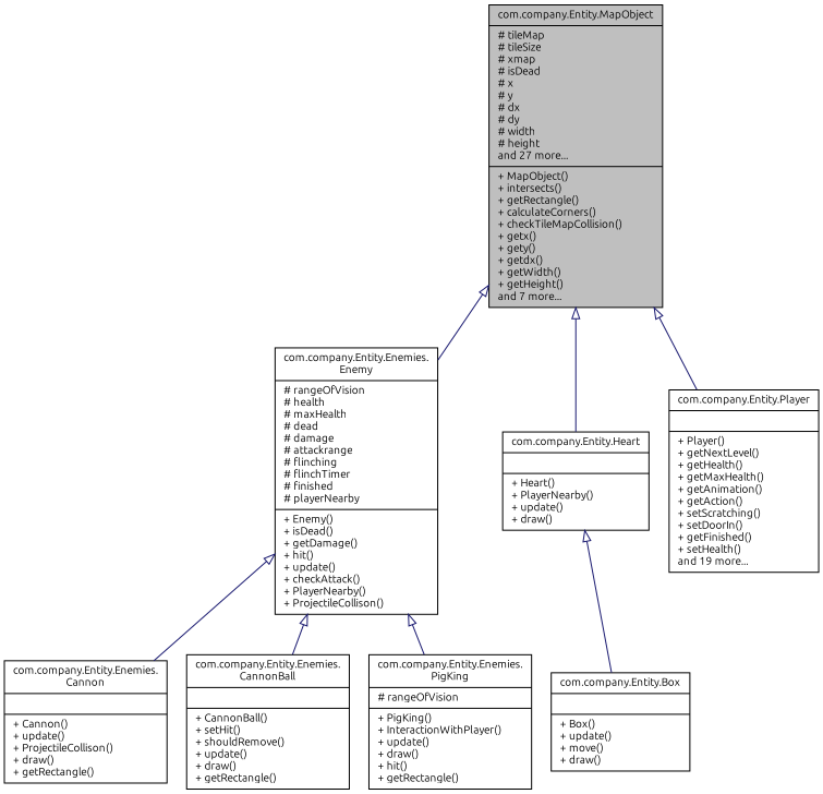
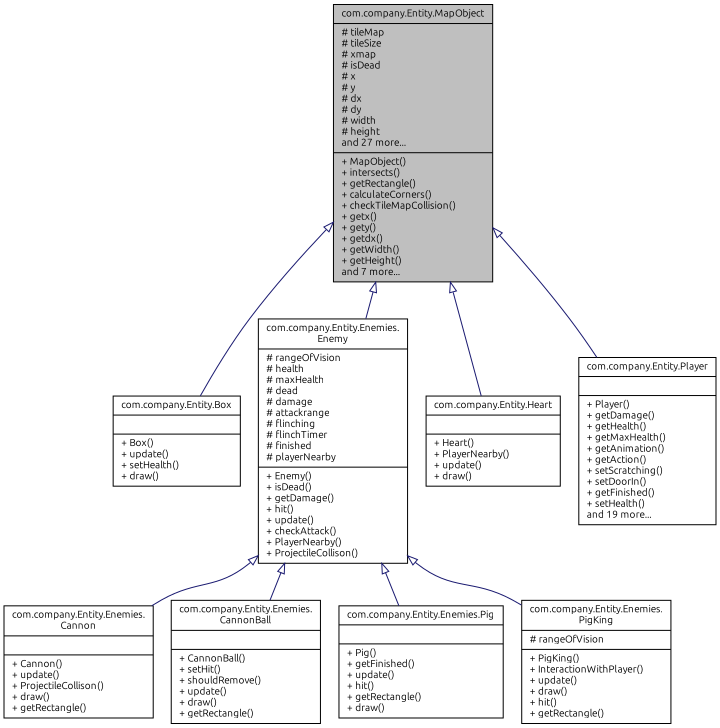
  digraph {
    fontname=Ubuntu
    node [color=black fillcolor=white fontname=Ubuntu fontsize=10 shape=record style=filled]
    edge [arrowtail=onormal color=midnightblue dir=back fontname=Ubuntu fontsize=10 labelfontname=Helvetica labelfontsize=10 style=solid]
    n1 [fillcolor=grey75 fontcolor=black height=0.2 label="{com.company.Entity.MapObject\n|# tileMap\l# tileSize\l# xmap\l# isDead\l# x\l# y\l# dx\l# dy\l# width\l# height\land 27 more...\l|+ MapObject()\l+ intersects()\l+ getRectangle()\l+ calculateCorners()\l+ checkTileMapCollision()\l+ getx()\l+ gety()\l+ getdx()\l+ getWidth()\l+ getHeight()\land 7 more...\l}" width=0.4]
-   n2 [height=0.2 label="{com.company.Entity.Box\n||+ Box()\l+ update()\l+ move()\l+ draw()\l}" width=0.4]
+   n2 [height=0.2 label="{com.company.Entity.Box\n||+ Box()\l+ update()\l+ setHealth()\l+ draw()\l}" width=0.4]
    n3 [height=0.2 label="{com.company.Entity.Enemies.\lEnemy\n|# rangeOfVision\l# health\l# maxHealth\l# dead\l# damage\l# attackrange\l# flinching\l# flinchTimer\l# finished\l# playerNearby\l|+ Enemy()\l+ isDead()\l+ getDamage()\l+ hit()\l+ update()\l+ checkAttack()\l+ PlayerNearby()\l+ ProjectileCollison()\l}" width=0.4]
    n4 [height=0.2 label="{com.company.Entity.Heart\n||+ Heart()\l+ PlayerNearby()\l+ update()\l+ draw()\l}" width=0.4]
-   n5 [height=0.2 label="{com.company.Entity.Player\n||+ Player()\l+ getNextLevel()\l+ getHealth()\l+ getMaxHealth()\l+ getAnimation()\l+ getAction()\l+ setScratching()\l+ setDoorIn()\l+ getFinished()\l+ setHealth()\land 19 more...\l}" width=0.4]
+   n5 [height=0.2 label="{com.company.Entity.Player\n||+ Player()\l+ getDamage()\l+ getHealth()\l+ getMaxHealth()\l+ getAnimation()\l+ getAction()\l+ setScratching()\l+ setDoorIn()\l+ getFinished()\l+ setHealth()\land 19 more...\l}" width=0.4]
    n6 [height=0.2 label="{com.company.Entity.Enemies.\lCannon\n||+ Cannon()\l+ update()\l+ ProjectileCollison()\l+ draw()\l+ getRectangle()\l}" width=0.4]
    n7 [height=0.2 label="{com.company.Entity.Enemies.\lCannonBall\n||+ CannonBall()\l+ setHit()\l+ shouldRemove()\l+ update()\l+ draw()\l+ getRectangle()\l}" width=0.4]
+   n8 [height=0.2 label="{com.company.Entity.Enemies.Pig\n||+ Pig()\l+ getFinished()\l+ update()\l+ hit()\l+ getRectangle()\l+ draw()\l}" width=0.4]
    n9 [height=0.2 label="{com.company.Entity.Enemies.\lPigKing\n|# rangeOfVision\l|+ PigKing()\l+ InteractionWithPlayer()\l+ update()\l+ draw()\l+ hit()\l+ getRectangle()\l}" width=0.4]
-   n4 -> n2
+   n1 -> n2
    n1 -> n3
    n1 -> n4
    n1 -> n5
    n3 -> n6
    n3 -> n7
+   n3 -> n8
    n3 -> n9
  }
